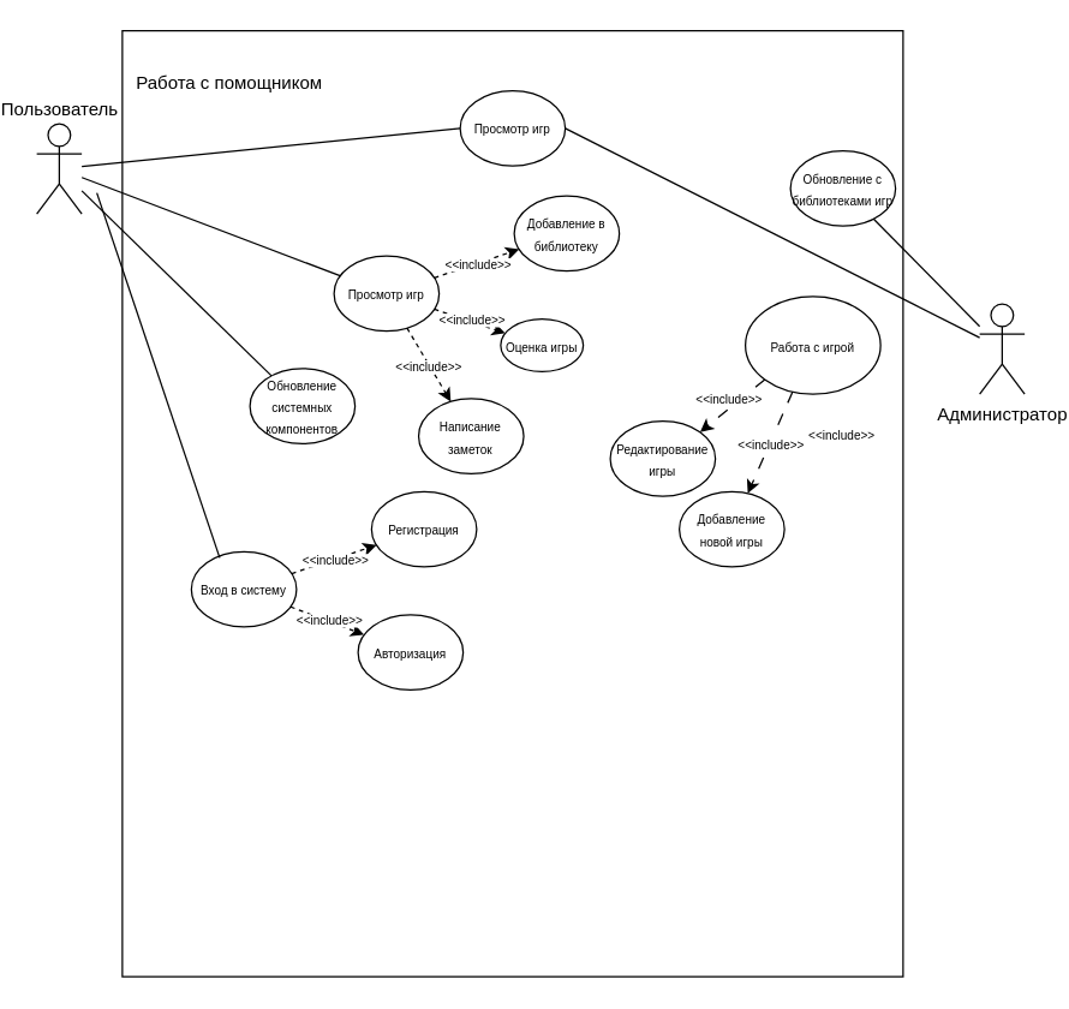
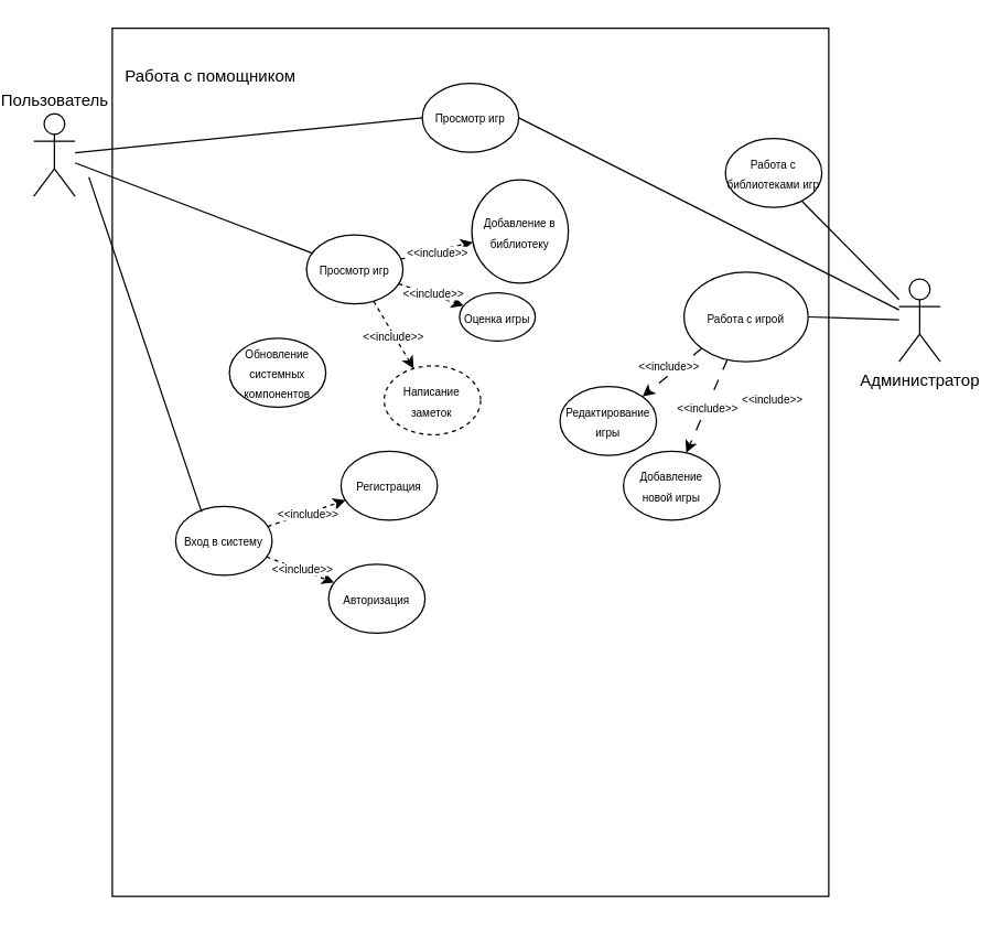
  <mxCell id="0" />
  <mxCell id="1" parent="0" />
  <mxCell id="2" value="" style="rounded=0;whiteSpace=wrap;html=1;fillColor=none;movable=1;resizable=1;rotatable=1;deletable=1;editable=1;locked=0;connectable=1;" vertex="1" parent="1"><mxGeometry x="77" y="20" width="520" height="630" as="geometry" /></mxCell>
  <mxCell id="3" style="rounded=0;orthogonalLoop=1;jettySize=auto;html=1;endArrow=none;endFill=0;" edge="1" parent="1" source="5" target="27"><mxGeometry relative="1" as="geometry" /></mxCell>
- <mxCell id="4" style="rounded=0;orthogonalLoop=1;jettySize=auto;html=1;endArrow=none;endFill=0;" edge="1" parent="1" source="5" target="28"><mxGeometry relative="1" as="geometry" /></mxCell>
  <mxCell id="5" value="Пользователь" style="shape=umlActor;verticalLabelPosition=top;verticalAlign=bottom;html=1;outlineConnect=0;movable=1;resizable=1;rotatable=1;deletable=1;editable=1;locked=0;connectable=1;labelPosition=center;align=center;" vertex="1" parent="1"><mxGeometry x="20" y="82" width="30" height="60" as="geometry" /></mxCell>
  <mxCell id="6" value="Администратор" style="shape=umlActor;verticalLabelPosition=bottom;verticalAlign=top;html=1;outlineConnect=0;movable=1;resizable=1;rotatable=1;deletable=1;editable=1;locked=0;connectable=1;" vertex="1" parent="1"><mxGeometry x="648" y="202" width="30" height="60" as="geometry" /></mxCell>
- <mxCell id="7" value="&lt;font style=&quot;font-size: 8px;&quot;&gt;Обновление с библиотеками игр&lt;/font&gt;" style="ellipse;whiteSpace=wrap;html=1;movable=1;resizable=1;rotatable=1;deletable=1;editable=1;locked=0;connectable=1;" vertex="1" parent="1"><mxGeometry x="522" y="100" width="70" height="50" as="geometry" /></mxCell>
+ <mxCell id="7" value="&lt;font style=&quot;font-size: 8px;&quot;&gt;Работа с библиотеками игр&lt;/font&gt;" style="ellipse;whiteSpace=wrap;html=1;movable=1;resizable=1;rotatable=1;deletable=1;editable=1;locked=0;connectable=1;" vertex="1" parent="1"><mxGeometry x="522" y="100" width="70" height="50" as="geometry" /></mxCell>
  <mxCell id="8" value="Работа с помощником" style="text;html=1;align=center;verticalAlign=middle;resizable=1;points=[];autosize=1;strokeColor=none;fillColor=none;movable=1;rotatable=1;deletable=1;editable=1;locked=0;connectable=1;" vertex="1" parent="1"><mxGeometry x="73" y="40" width="150" height="30" as="geometry" /></mxCell>
  <mxCell id="9" value="" style="endArrow=none;html=1;rounded=0;movable=1;resizable=1;rotatable=1;deletable=1;editable=1;locked=0;connectable=1;" edge="1" parent="1" source="7" target="6"><mxGeometry width="50" height="50" relative="1" as="geometry"><mxPoint x="518" y="332" as="sourcePoint" /><mxPoint x="568" y="282" as="targetPoint" /></mxGeometry></mxCell>
  <mxCell id="10" style="rounded=0;orthogonalLoop=1;jettySize=auto;html=1;exitX=0;exitY=1;exitDx=0;exitDy=0;entryX=1;entryY=0;entryDx=0;entryDy=0;dashed=1;dashPattern=8 8;" edge="1" parent="1" source="13" target="19"><mxGeometry relative="1" as="geometry" /></mxCell>
  <mxCell id="11" value="&lt;font style=&quot;font-size: 8px;&quot;&gt;&amp;lt;&amp;lt;include&amp;gt;&amp;gt;&lt;/font&gt;" style="edgeLabel;html=1;align=center;verticalAlign=middle;resizable=0;points=[];" vertex="1" connectable="0" parent="10"><mxGeometry x="-0.071" y="-2" relative="1" as="geometry"><mxPoint x="-3" y="-3" as="offset" /></mxGeometry></mxCell>
  <mxCell id="12" style="rounded=0;orthogonalLoop=1;jettySize=auto;html=1;dashed=1;dashPattern=8 8;" edge="1" parent="1" source="13" target="18"><mxGeometry relative="1" as="geometry" /></mxCell>
  <mxCell id="13" value="&lt;span style=&quot;font-size: 8px;&quot;&gt;Работа с игрой&lt;/span&gt;" style="ellipse;whiteSpace=wrap;html=1;movable=1;resizable=1;rotatable=1;deletable=1;editable=1;locked=0;connectable=1;" vertex="1" parent="1"><mxGeometry x="492" y="197" width="90" height="65" as="geometry" /></mxCell>
+ <mxCell id="14" value="" style="endArrow=none;html=1;rounded=0;exitX=1;exitY=0.5;exitDx=0;exitDy=0;" edge="1" parent="1" source="13" target="6"><mxGeometry width="50" height="50" relative="1" as="geometry"><mxPoint x="582" y="372" as="sourcePoint" /><mxPoint x="632" y="322" as="targetPoint" /></mxGeometry></mxCell>
  <mxCell id="15" value="&lt;span style=&quot;font-size: 8px;&quot;&gt;Просмотр игр&lt;/span&gt;" style="ellipse;whiteSpace=wrap;html=1;movable=1;resizable=1;rotatable=1;deletable=1;editable=1;locked=0;connectable=1;" vertex="1" parent="1"><mxGeometry x="302" y="60" width="70" height="50" as="geometry" /></mxCell>
- <mxCell id="16" value="&lt;font style=&quot;font-size: 8px;&quot;&gt;Добавление в библиотеку&lt;/font&gt;" style="ellipse;whiteSpace=wrap;html=1;movable=1;resizable=1;rotatable=1;deletable=1;editable=1;locked=0;connectable=1;" vertex="1" parent="1"><mxGeometry x="338" y="130" width="70" height="50" as="geometry" /></mxCell>
+ <mxCell id="16" value="&lt;font style=&quot;font-size: 8px;&quot;&gt;Добавление в библиотеку&lt;/font&gt;" style="ellipse;whiteSpace=wrap;html=1;movable=1;resizable=1;rotatable=1;deletable=1;editable=1;locked=0;connectable=1;" vertex="1" parent="1"><mxGeometry x="338" y="130" width="70" height="75" as="geometry" /></mxCell>
  <mxCell id="17" value="" style="endArrow=none;html=1;rounded=0;exitX=0;exitY=0.5;exitDx=0;exitDy=0;" edge="1" parent="1" source="15" target="5"><mxGeometry width="50" height="50" relative="1" as="geometry"><mxPoint x="152" y="392" as="sourcePoint" /><mxPoint x="202" y="342" as="targetPoint" /></mxGeometry></mxCell>
  <mxCell id="18" value="&lt;span style=&quot;font-size: 8px;&quot;&gt;Добавление новой игры&lt;/span&gt;" style="ellipse;whiteSpace=wrap;html=1;movable=1;resizable=1;rotatable=1;deletable=1;editable=1;locked=0;connectable=1;" vertex="1" parent="1"><mxGeometry x="448" y="327" width="70" height="50" as="geometry" /></mxCell>
  <mxCell id="19" value="&lt;span style=&quot;font-size: 8px;&quot;&gt;Редактирование игры&lt;/span&gt;" style="ellipse;whiteSpace=wrap;html=1;movable=1;resizable=1;rotatable=1;deletable=1;editable=1;locked=0;connectable=1;" vertex="1" parent="1"><mxGeometry x="402" y="280" width="70" height="50" as="geometry" /></mxCell>
  <mxCell id="20" value="&lt;font style=&quot;font-size: 8px;&quot;&gt;&amp;lt;&amp;lt;include&amp;gt;&amp;gt;&lt;/font&gt;" style="edgeLabel;html=1;align=center;verticalAlign=middle;resizable=0;points=[];rotation=0;" vertex="1" connectable="0" parent="1"><mxGeometry x="510.002" y="293.998" as="geometry"><mxPoint x="-2" y="1" as="offset" /></mxGeometry></mxCell>
  <mxCell id="21" value="&lt;font style=&quot;font-size: 8px;&quot;&gt;&amp;lt;&amp;lt;include&amp;gt;&amp;gt;&lt;/font&gt;" style="edgeLabel;html=1;align=center;verticalAlign=middle;resizable=0;points=[];rotation=0;" vertex="1" connectable="0" parent="1"><mxGeometry x="557.002" y="293.998" as="geometry"><mxPoint x="-2" y="-5" as="offset" /></mxGeometry></mxCell>
  <mxCell id="22" value="" style="endArrow=none;html=1;rounded=0;exitX=1;exitY=0.5;exitDx=0;exitDy=0;" edge="1" parent="1" source="15" target="6"><mxGeometry width="50" height="50" relative="1" as="geometry"><mxPoint x="312" y="442" as="sourcePoint" /><mxPoint x="362" y="392" as="targetPoint" /></mxGeometry></mxCell>
  <mxCell id="23" style="rounded=0;orthogonalLoop=1;jettySize=auto;html=1;dashed=1;" edge="1" parent="1" source="27" target="16"><mxGeometry relative="1" as="geometry" /></mxCell>
  <mxCell id="24" value="&amp;lt;&amp;lt;include&amp;gt;&amp;gt;" style="edgeLabel;html=1;align=center;verticalAlign=middle;resizable=0;points=[];fontSize=8;" vertex="1" connectable="0" parent="23"><mxGeometry x="0.006" y="-1" relative="1" as="geometry"><mxPoint as="offset" /></mxGeometry></mxCell>
  <mxCell id="25" style="rounded=0;orthogonalLoop=1;jettySize=auto;html=1;dashed=1;" edge="1" parent="1" source="27" target="29"><mxGeometry relative="1" as="geometry" /></mxCell>
  <mxCell id="26" value="&amp;lt;&amp;lt;include&amp;gt;&amp;gt;" style="edgeLabel;html=1;align=center;verticalAlign=middle;resizable=0;points=[];fontSize=8;" vertex="1" connectable="0" parent="25"><mxGeometry x="0.026" y="1" relative="1" as="geometry"><mxPoint as="offset" /></mxGeometry></mxCell>
  <mxCell id="27" value="&lt;span style=&quot;font-size: 8px;&quot;&gt;Просмотр игр&lt;/span&gt;" style="ellipse;whiteSpace=wrap;html=1;movable=1;resizable=1;rotatable=1;deletable=1;editable=1;locked=0;connectable=1;" vertex="1" parent="1"><mxGeometry x="218" y="170" width="70" height="50" as="geometry" /></mxCell>
  <mxCell id="28" value="&lt;span style=&quot;font-size: 8px;&quot;&gt;Обновление системных компонентов&lt;/span&gt;" style="ellipse;whiteSpace=wrap;html=1;movable=1;resizable=1;rotatable=1;deletable=1;editable=1;locked=0;connectable=1;" vertex="1" parent="1"><mxGeometry x="162" y="245" width="70" height="50" as="geometry" /></mxCell>
  <mxCell id="29" value="&lt;span style=&quot;font-size: 8px;&quot;&gt;Оценка игры&lt;/span&gt;" style="ellipse;whiteSpace=wrap;html=1;movable=1;resizable=1;rotatable=1;deletable=1;editable=1;locked=0;connectable=1;" vertex="1" parent="1"><mxGeometry x="329" y="212" width="55" height="35" as="geometry" /></mxCell>
- <mxCell id="30" value="&lt;font style=&quot;font-size: 8px;&quot;&gt;Написание заметок&lt;/font&gt;" style="ellipse;whiteSpace=wrap;html=1;movable=1;resizable=1;rotatable=1;deletable=1;editable=1;locked=0;connectable=1;" vertex="1" parent="1"><mxGeometry x="274.34" y="265" width="70" height="50" as="geometry" /></mxCell>
+ <mxCell id="30" value="&lt;font style=&quot;font-size: 8px;&quot;&gt;Написание заметок&lt;/font&gt;" style="ellipse;whiteSpace=wrap;html=1;movable=1;resizable=1;rotatable=1;deletable=1;editable=1;locked=0;connectable=1;dashed=1;" vertex="1" parent="1"><mxGeometry x="274.34" y="265" width="70" height="50" as="geometry" /></mxCell>
  <mxCell id="31" style="rounded=0;orthogonalLoop=1;jettySize=auto;html=1;dashed=1;" edge="1" parent="1" source="27" target="30"><mxGeometry relative="1" as="geometry"><mxPoint x="221.34" y="320" as="sourcePoint" /></mxGeometry></mxCell>
  <mxCell id="32" value="&amp;lt;&amp;lt;include&amp;gt;&amp;gt;" style="edgeLabel;html=1;align=center;verticalAlign=middle;resizable=0;points=[];fontSize=8;" vertex="1" connectable="0" parent="31"><mxGeometry x="0.006" y="-1" relative="1" as="geometry"><mxPoint as="offset" /></mxGeometry></mxCell>
  <mxCell id="33" value="&lt;font style=&quot;font-size: 8px;&quot;&gt;Регистрация&lt;/font&gt;" style="ellipse;whiteSpace=wrap;html=1;movable=1;resizable=1;rotatable=1;deletable=1;editable=1;locked=0;connectable=1;" vertex="1" parent="1"><mxGeometry x="243" y="327" width="70" height="50" as="geometry" /></mxCell>
  <mxCell id="34" style="rounded=0;orthogonalLoop=1;jettySize=auto;html=1;dashed=1;" edge="1" parent="1" source="38" target="33"><mxGeometry relative="1" as="geometry" /></mxCell>
  <mxCell id="35" value="&amp;lt;&amp;lt;include&amp;gt;&amp;gt;" style="edgeLabel;html=1;align=center;verticalAlign=middle;resizable=0;points=[];fontSize=8;" vertex="1" connectable="0" parent="34"><mxGeometry x="0.006" y="-1" relative="1" as="geometry"><mxPoint as="offset" /></mxGeometry></mxCell>
  <mxCell id="36" style="rounded=0;orthogonalLoop=1;jettySize=auto;html=1;dashed=1;" edge="1" parent="1" source="38" target="39"><mxGeometry relative="1" as="geometry" /></mxCell>
  <mxCell id="37" value="&amp;lt;&amp;lt;include&amp;gt;&amp;gt;" style="edgeLabel;html=1;align=center;verticalAlign=middle;resizable=0;points=[];fontSize=8;" vertex="1" connectable="0" parent="36"><mxGeometry x="0.026" y="1" relative="1" as="geometry"><mxPoint as="offset" /></mxGeometry></mxCell>
  <mxCell id="38" value="&lt;span style=&quot;font-size: 8px;&quot;&gt;Вход в систему&lt;/span&gt;" style="ellipse;whiteSpace=wrap;html=1;movable=1;resizable=1;rotatable=1;deletable=1;editable=1;locked=0;connectable=1;" vertex="1" parent="1"><mxGeometry x="123" y="367" width="70" height="50" as="geometry" /></mxCell>
  <mxCell id="39" value="&lt;font style=&quot;font-size: 8px;&quot;&gt;Авторизация&lt;/font&gt;" style="ellipse;whiteSpace=wrap;html=1;movable=1;resizable=1;rotatable=1;deletable=1;editable=1;locked=0;connectable=1;" vertex="1" parent="1"><mxGeometry x="234" y="409" width="70" height="50" as="geometry" /></mxCell>
  <mxCell id="40" style="rounded=0;orthogonalLoop=1;jettySize=auto;html=1;endArrow=none;endFill=0;entryX=0.269;entryY=0.08;entryDx=0;entryDy=0;entryPerimeter=0;" edge="1" parent="1" target="38"><mxGeometry relative="1" as="geometry"><mxPoint x="60" y="128" as="sourcePoint" /><mxPoint x="232" y="193" as="targetPoint" /></mxGeometry></mxCell>
